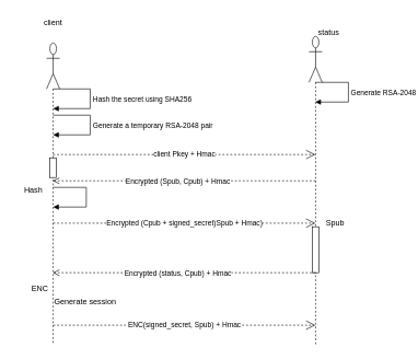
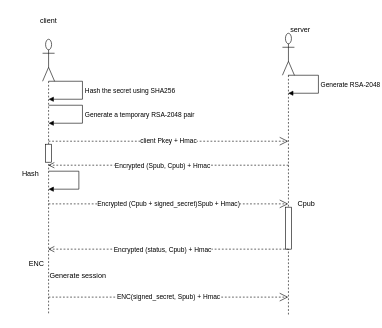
  <mxCell id="0" />
  <mxCell id="1" parent="0" />
  <mxCell id="2" value="" style="shape=umlLifeline;participant=umlActor;perimeter=lifelinePerimeter;whiteSpace=wrap;html=1;container=1;collapsible=0;recursiveResize=0;verticalAlign=top;spacingTop=36;outlineConnect=0;size=70;" vertex="1" parent="1"><mxGeometry x="70" y="65" width="20" height="460" as="geometry" /></mxCell>
  <mxCell id="3" value="" style="html=1;points=[];perimeter=orthogonalPerimeter;" vertex="1" parent="2"><mxGeometry x="5" y="175" width="10" height="30" as="geometry" /></mxCell>
  <mxCell id="4" value="client" style="text;strokeColor=none;align=center;fillColor=none;html=1;verticalAlign=middle;whiteSpace=wrap;rounded=0;" vertex="1" parent="1"><mxGeometry x="50" y="20" width="60" height="30" as="geometry" /></mxCell>
  <mxCell id="5" value="" style="shape=umlLifeline;participant=umlActor;perimeter=lifelinePerimeter;whiteSpace=wrap;html=1;container=1;collapsible=0;recursiveResize=0;verticalAlign=top;spacingTop=36;outlineConnect=0;size=70;" vertex="1" parent="1"><mxGeometry x="470" y="55" width="20" height="470" as="geometry" /></mxCell>
  <mxCell id="6" value="" style="html=1;points=[];perimeter=orthogonalPerimeter;" vertex="1" parent="5"><mxGeometry x="5" y="290" width="10" height="70" as="geometry" /></mxCell>
- <mxCell id="7" value="status" style="text;strokeColor=none;align=center;fillColor=none;html=1;verticalAlign=middle;whiteSpace=wrap;rounded=0;" vertex="1" parent="1"><mxGeometry x="470" y="35" width="60" height="30" as="geometry" /></mxCell>
+ <mxCell id="7" value="server" style="text;strokeColor=none;align=center;fillColor=none;html=1;verticalAlign=middle;whiteSpace=wrap;rounded=0;" vertex="1" parent="1"><mxGeometry x="470" y="35" width="60" height="30" as="geometry" /></mxCell>
  <mxCell id="8" value="Encrypted (Spub, Cpub) + Hmac" style="html=1;verticalAlign=bottom;endArrow=open;dashed=1;endSize=8;" edge="1" parent="1" target="2"><mxGeometry x="0.049" y="10" relative="1" as="geometry"><mxPoint x="480" y="275" as="sourcePoint" /><mxPoint x="110" y="275" as="targetPoint" /><mxPoint as="offset" /></mxGeometry></mxCell>
  <mxCell id="9" value="Generate RSA-2048" style="edgeStyle=orthogonalEdgeStyle;html=1;align=left;spacingLeft=2;endArrow=block;rounded=0;" edge="1" parent="1" source="5" target="5"><mxGeometry relative="1" as="geometry"><mxPoint x="410" y="125" as="sourcePoint" /><Array as="points"><mxPoint x="530" y="125" /><mxPoint x="530" y="155" /></Array><mxPoint x="415" y="185" as="targetPoint" /></mxGeometry></mxCell>
  <mxCell id="10" value="Generate a temporary RSA-2048 pair" style="edgeStyle=orthogonalEdgeStyle;html=1;align=left;spacingLeft=2;endArrow=block;rounded=0;" edge="1" parent="1"><mxGeometry relative="1" as="geometry"><mxPoint x="80" y="175" as="sourcePoint" /><Array as="points"><mxPoint x="136.5" y="175" /><mxPoint x="136.5" y="205" /></Array><mxPoint x="80" y="205" as="targetPoint" /></mxGeometry></mxCell>
  <mxCell id="11" value="Hash the secret using SHA256" style="edgeStyle=orthogonalEdgeStyle;html=1;align=left;spacingLeft=2;endArrow=block;rounded=0;" edge="1" parent="1"><mxGeometry relative="1" as="geometry"><mxPoint x="80" y="135" as="sourcePoint" /><Array as="points"><mxPoint x="136.5" y="135" /><mxPoint x="136.5" y="165" /></Array><mxPoint x="80" y="165" as="targetPoint" /></mxGeometry></mxCell>
  <mxCell id="12" value="client Pkey + Hmac" style="endArrow=open;endSize=12;dashed=1;html=1;" edge="1" parent="1" target="5"><mxGeometry x="0.001" width="160" relative="1" as="geometry"><mxPoint x="80" y="235" as="sourcePoint" /><mxPoint x="240" y="235" as="targetPoint" /><mxPoint as="offset" /></mxGeometry></mxCell>
  <mxCell id="13" value="" style="edgeStyle=orthogonalEdgeStyle;html=1;align=left;spacingLeft=2;endArrow=block;rounded=0;" edge="1" parent="1"><mxGeometry relative="1" as="geometry"><mxPoint x="80" y="285" as="sourcePoint" /><Array as="points"><mxPoint x="130.5" y="285" /><mxPoint x="130.5" y="315" /></Array><mxPoint x="80" y="315" as="targetPoint" /></mxGeometry></mxCell>
- <mxCell id="14" value="Spub" style="text;strokeColor=none;align=center;fillColor=none;html=1;verticalAlign=middle;whiteSpace=wrap;rounded=0;" vertex="1" parent="1"><mxGeometry x="480" y="325" width="60" height="30" as="geometry" /></mxCell>
+ <mxCell id="14" value="Cpub" style="text;strokeColor=none;align=center;fillColor=none;html=1;verticalAlign=middle;whiteSpace=wrap;rounded=0;" vertex="1" parent="1"><mxGeometry x="480" y="325" width="60" height="30" as="geometry" /></mxCell>
  <mxCell id="15" value="Hash" style="text;strokeColor=none;align=center;fillColor=none;html=1;verticalAlign=middle;whiteSpace=wrap;rounded=0;" vertex="1" parent="1"><mxGeometry x="20" y="275" width="60" height="30" as="geometry" /></mxCell>
  <mxCell id="16" value="ENC" style="text;strokeColor=none;align=center;fillColor=none;html=1;verticalAlign=middle;whiteSpace=wrap;rounded=0;" vertex="1" parent="1"><mxGeometry x="30" y="425" width="60" height="30" as="geometry" /></mxCell>
  <mxCell id="17" value="Generate session" style="text;whiteSpace=wrap;html=1;" vertex="1" parent="1"><mxGeometry x="80" y="445" width="210" height="40" as="geometry" /></mxCell>
  <mxCell id="18" value="ENC(signed_secret, Spub) + Hmac" style="endArrow=open;endSize=12;dashed=1;html=1;" edge="1" parent="1"><mxGeometry x="0.001" width="160" relative="1" as="geometry"><mxPoint x="80" y="495" as="sourcePoint" /><mxPoint x="479.5" y="495" as="targetPoint" /><mxPoint as="offset" /></mxGeometry></mxCell>
  <mxCell id="19" value="Encrypted (Cpub + signed_secret)Spub + Hmac)" style="endArrow=open;endSize=12;dashed=1;html=1;" edge="1" parent="1"><mxGeometry x="0.001" width="160" relative="1" as="geometry"><mxPoint x="80" y="339.5" as="sourcePoint" /><mxPoint x="479.5" y="339.5" as="targetPoint" /><mxPoint as="offset" /></mxGeometry></mxCell>
  <mxCell id="20" value="Encrypted (status, Cpub) + Hmac" style="html=1;verticalAlign=bottom;endArrow=open;dashed=1;endSize=8;" edge="1" parent="1"><mxGeometry x="0.049" y="10" relative="1" as="geometry"><mxPoint x="480" y="415" as="sourcePoint" /><mxPoint x="79.5" y="415" as="targetPoint" /><mxPoint as="offset" /></mxGeometry></mxCell>
